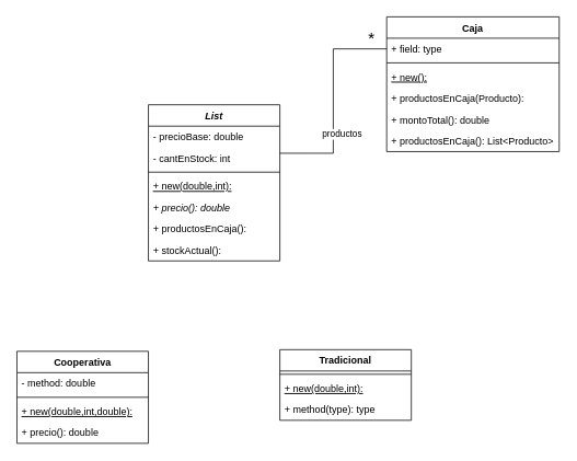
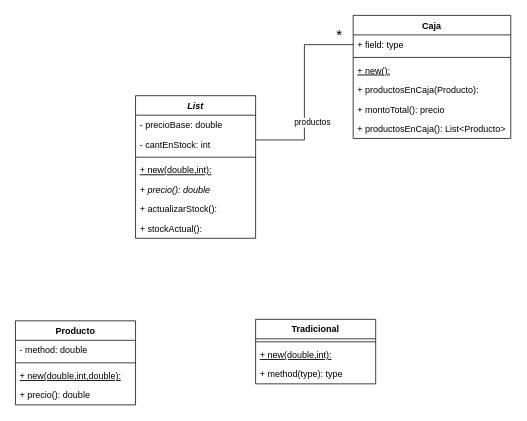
  <mxCell id="0" />
  <mxCell id="1" parent="0" />
  <mxCell id="2" value="Caja" style="swimlane;fontStyle=1;align=center;verticalAlign=top;childLayout=stackLayout;horizontal=1;startSize=26;horizontalStack=0;resizeParent=1;resizeParentMax=0;resizeLast=0;collapsible=1;marginBottom=0;" parent="1" vertex="1"><mxGeometry x="470" y="20" width="210" height="164" as="geometry" /></mxCell>
  <mxCell id="3" value="+ field: type" style="text;strokeColor=none;fillColor=none;align=left;verticalAlign=top;spacingLeft=4;spacingRight=4;overflow=hidden;rotatable=0;points=[[0,0.5],[1,0.5]];portConstraint=eastwest;" parent="2" vertex="1"><mxGeometry y="26" width="210" height="26" as="geometry" /></mxCell>
  <mxCell id="4" value="" style="line;strokeWidth=1;fillColor=none;align=left;verticalAlign=middle;spacingTop=-1;spacingLeft=3;spacingRight=3;rotatable=0;labelPosition=right;points=[];portConstraint=eastwest;strokeColor=inherit;" parent="2" vertex="1"><mxGeometry y="52" width="210" height="8" as="geometry" /></mxCell>
  <mxCell id="5" value="+ new():" style="text;strokeColor=none;fillColor=none;align=left;verticalAlign=top;spacingLeft=4;spacingRight=4;overflow=hidden;rotatable=0;points=[[0,0.5],[1,0.5]];portConstraint=eastwest;fontStyle=4" parent="2" vertex="1"><mxGeometry y="60" width="210" height="26" as="geometry" /></mxCell>
  <mxCell id="6" value="+ productosEnCaja(Producto): " style="text;strokeColor=none;fillColor=none;align=left;verticalAlign=top;spacingLeft=4;spacingRight=4;overflow=hidden;rotatable=0;points=[[0,0.5],[1,0.5]];portConstraint=eastwest;" parent="2" vertex="1"><mxGeometry y="86" width="210" height="26" as="geometry" /></mxCell>
- <mxCell id="7" value="+ montoTotal(): double " style="text;strokeColor=none;fillColor=none;align=left;verticalAlign=top;spacingLeft=4;spacingRight=4;overflow=hidden;rotatable=0;points=[[0,0.5],[1,0.5]];portConstraint=eastwest;" parent="2" vertex="1"><mxGeometry y="112" width="210" height="26" as="geometry" /></mxCell>
+ <mxCell id="7" value="+ montoTotal(): precio " style="text;strokeColor=none;fillColor=none;align=left;verticalAlign=top;spacingLeft=4;spacingRight=4;overflow=hidden;rotatable=0;points=[[0,0.5],[1,0.5]];portConstraint=eastwest;" parent="2" vertex="1"><mxGeometry y="112" width="210" height="26" as="geometry" /></mxCell>
  <mxCell id="8" value="+ productosEnCaja(): List&lt;Producto&gt; " style="text;strokeColor=none;fillColor=none;align=left;verticalAlign=top;spacingLeft=4;spacingRight=4;overflow=hidden;rotatable=0;points=[[0,0.5],[1,0.5]];portConstraint=eastwest;" vertex="1" parent="2"><mxGeometry y="138" width="210" height="26" as="geometry" /></mxCell>
  <mxCell id="9" value="List" style="swimlane;fontStyle=3;align=center;verticalAlign=top;childLayout=stackLayout;horizontal=1;startSize=26;horizontalStack=0;resizeParent=1;resizeParentMax=0;resizeLast=0;collapsible=1;marginBottom=0;" parent="1" vertex="1"><mxGeometry x="180" y="127" width="160" height="190" as="geometry" /></mxCell>
  <mxCell id="10" value="- precioBase: double" style="text;strokeColor=none;fillColor=none;align=left;verticalAlign=top;spacingLeft=4;spacingRight=4;overflow=hidden;rotatable=0;points=[[0,0.5],[1,0.5]];portConstraint=eastwest;" parent="9" vertex="1"><mxGeometry y="26" width="160" height="26" as="geometry" /></mxCell>
  <mxCell id="11" value="- cantEnStock: int" style="text;strokeColor=none;fillColor=none;align=left;verticalAlign=top;spacingLeft=4;spacingRight=4;overflow=hidden;rotatable=0;points=[[0,0.5],[1,0.5]];portConstraint=eastwest;" parent="9" vertex="1"><mxGeometry y="52" width="160" height="26" as="geometry" /></mxCell>
  <mxCell id="12" value="" style="line;strokeWidth=1;fillColor=none;align=left;verticalAlign=middle;spacingTop=-1;spacingLeft=3;spacingRight=3;rotatable=0;labelPosition=right;points=[];portConstraint=eastwest;strokeColor=inherit;" parent="9" vertex="1"><mxGeometry y="78" width="160" height="8" as="geometry" /></mxCell>
  <mxCell id="13" value="+ new(double,int):" style="text;strokeColor=none;fillColor=none;align=left;verticalAlign=top;spacingLeft=4;spacingRight=4;overflow=hidden;rotatable=0;points=[[0,0.5],[1,0.5]];portConstraint=eastwest;fontStyle=4" parent="9" vertex="1"><mxGeometry y="86" width="160" height="26" as="geometry" /></mxCell>
  <mxCell id="14" value="+ precio(): double" style="text;strokeColor=none;fillColor=none;align=left;verticalAlign=top;spacingLeft=4;spacingRight=4;overflow=hidden;rotatable=0;points=[[0,0.5],[1,0.5]];portConstraint=eastwest;fontStyle=2" parent="9" vertex="1"><mxGeometry y="112" width="160" height="26" as="geometry" /></mxCell>
- <mxCell id="15" value="+ productosEnCaja():" style="text;strokeColor=none;fillColor=none;align=left;verticalAlign=top;spacingLeft=4;spacingRight=4;overflow=hidden;rotatable=0;points=[[0,0.5],[1,0.5]];portConstraint=eastwest;" parent="9" vertex="1"><mxGeometry y="138" width="160" height="26" as="geometry" /></mxCell>
+ <mxCell id="15" value="+ actualizarStock():" style="text;strokeColor=none;fillColor=none;align=left;verticalAlign=top;spacingLeft=4;spacingRight=4;overflow=hidden;rotatable=0;points=[[0,0.5],[1,0.5]];portConstraint=eastwest;" parent="9" vertex="1"><mxGeometry y="138" width="160" height="26" as="geometry" /></mxCell>
  <mxCell id="16" value="+ stockActual():" style="text;strokeColor=none;fillColor=none;align=left;verticalAlign=top;spacingLeft=4;spacingRight=4;overflow=hidden;rotatable=0;points=[[0,0.5],[1,0.5]];portConstraint=eastwest;" vertex="1" parent="9"><mxGeometry y="164" width="160" height="26" as="geometry" /></mxCell>
  <mxCell id="17" value="Tradicional" style="swimlane;fontStyle=1;align=center;verticalAlign=top;childLayout=stackLayout;horizontal=1;startSize=26;horizontalStack=0;resizeParent=1;resizeParentMax=0;resizeLast=0;collapsible=1;marginBottom=0;" parent="1" vertex="1"><mxGeometry x="340" y="425" width="160" height="86" as="geometry" /></mxCell>
  <mxCell id="18" value="" style="line;strokeWidth=1;fillColor=none;align=left;verticalAlign=middle;spacingTop=-1;spacingLeft=3;spacingRight=3;rotatable=0;labelPosition=right;points=[];portConstraint=eastwest;strokeColor=inherit;" parent="17" vertex="1"><mxGeometry y="26" width="160" height="8" as="geometry" /></mxCell>
  <mxCell id="19" value="+ new(double,int):" style="text;strokeColor=none;fillColor=none;align=left;verticalAlign=top;spacingLeft=4;spacingRight=4;overflow=hidden;rotatable=0;points=[[0,0.5],[1,0.5]];portConstraint=eastwest;fontStyle=4" parent="17" vertex="1"><mxGeometry y="34" width="160" height="26" as="geometry" /></mxCell>
  <mxCell id="20" value="+ method(type): type" style="text;strokeColor=none;fillColor=none;align=left;verticalAlign=top;spacingLeft=4;spacingRight=4;overflow=hidden;rotatable=0;points=[[0,0.5],[1,0.5]];portConstraint=eastwest;" parent="17" vertex="1"><mxGeometry y="60" width="160" height="26" as="geometry" /></mxCell>
- <mxCell id="21" value="Cooperativa" style="swimlane;fontStyle=1;align=center;verticalAlign=top;childLayout=stackLayout;horizontal=1;startSize=26;horizontalStack=0;resizeParent=1;resizeParentMax=0;resizeLast=0;collapsible=1;marginBottom=0;" parent="1" vertex="1"><mxGeometry x="20" y="427" width="160" height="112" as="geometry" /></mxCell>
+ <mxCell id="21" value="Producto" style="swimlane;fontStyle=1;align=center;verticalAlign=top;childLayout=stackLayout;horizontal=1;startSize=26;horizontalStack=0;resizeParent=1;resizeParentMax=0;resizeLast=0;collapsible=1;marginBottom=0;" parent="1" vertex="1"><mxGeometry x="20" y="427" width="160" height="112" as="geometry" /></mxCell>
  <mxCell id="22" value="- method: double" style="text;strokeColor=none;fillColor=none;align=left;verticalAlign=top;spacingLeft=4;spacingRight=4;overflow=hidden;rotatable=0;points=[[0,0.5],[1,0.5]];portConstraint=eastwest;" parent="21" vertex="1"><mxGeometry y="26" width="160" height="26" as="geometry" /></mxCell>
  <mxCell id="23" value="" style="line;strokeWidth=1;fillColor=none;align=left;verticalAlign=middle;spacingTop=-1;spacingLeft=3;spacingRight=3;rotatable=0;labelPosition=right;points=[];portConstraint=eastwest;strokeColor=inherit;" parent="21" vertex="1"><mxGeometry y="52" width="160" height="8" as="geometry" /></mxCell>
  <mxCell id="24" value="+ new(double,int,double):" style="text;strokeColor=none;fillColor=none;align=left;verticalAlign=top;spacingLeft=4;spacingRight=4;overflow=hidden;rotatable=0;points=[[0,0.5],[1,0.5]];portConstraint=eastwest;fontStyle=4" parent="21" vertex="1"><mxGeometry y="60" width="160" height="26" as="geometry" /></mxCell>
  <mxCell id="25" value="+ precio(): double" style="text;strokeColor=none;fillColor=none;align=left;verticalAlign=top;spacingLeft=4;spacingRight=4;overflow=hidden;rotatable=0;points=[[0,0.5],[1,0.5]];portConstraint=eastwest;" parent="21" vertex="1"><mxGeometry y="86" width="160" height="26" as="geometry" /></mxCell>
  <mxCell id="26" value="productos" style="endArrow=none;endFill=1;html=1;edgeStyle=orthogonalEdgeStyle;align=left;verticalAlign=top;rounded=0;entryX=1;entryY=0.269;entryDx=0;entryDy=0;entryPerimeter=0;exitX=0;exitY=0.5;exitDx=0;exitDy=0;" parent="1" source="3" target="11" edge="1"><mxGeometry x="0.214" y="-15" relative="1" as="geometry"><mxPoint x="370" y="59" as="sourcePoint" /><mxPoint x="380" y="220" as="targetPoint" /><mxPoint as="offset" /></mxGeometry></mxCell>
  <mxCell id="27" value="*" style="edgeLabel;resizable=0;html=1;align=left;verticalAlign=bottom;fontSize=20;" parent="26" connectable="0" vertex="1"><mxGeometry x="-1" relative="1" as="geometry"><mxPoint x="-24" as="offset" /></mxGeometry></mxCell>
